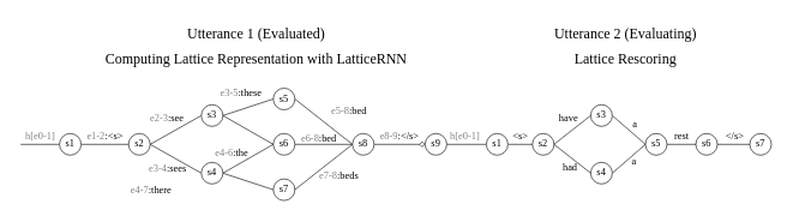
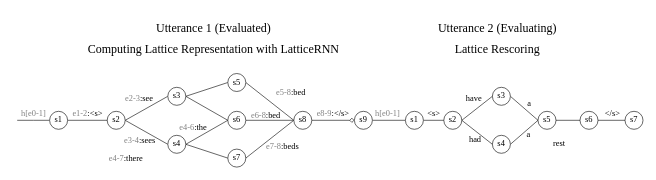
  <mxCell id="0" />
  <mxCell id="1" parent="0" />
  <mxCell id="2" style="rounded=0;orthogonalLoop=1;jettySize=auto;html=1;exitX=1;exitY=0.5;exitDx=0;exitDy=0;entryX=0;entryY=0.5;entryDx=0;entryDy=0;endArrow=none;endFill=0;fontColor=#000000;strokeColor=#000000;fontSize=14;fontFamily=Georgia;" parent="1" source="4" target="7" edge="1"><mxGeometry relative="1" as="geometry" /></mxCell>
  <mxCell id="3" style="rounded=0;orthogonalLoop=1;jettySize=auto;html=1;exitX=1;exitY=0.5;exitDx=0;exitDy=0;entryX=0;entryY=0.5;entryDx=0;entryDy=0;endArrow=none;endFill=0;fontFamily=Georgia;" parent="1" source="4" target="51" edge="1"><mxGeometry relative="1" as="geometry" /></mxCell>
  <mxCell id="4" value="s2" style="ellipse;whiteSpace=wrap;html=1;aspect=fixed;fontColor=#000000;strokeColor=#000000;fontSize=14;fontFamily=Georgia;" parent="1" vertex="1"><mxGeometry x="178" y="185" width="30" height="30" as="geometry" /></mxCell>
  <mxCell id="5" style="edgeStyle=none;rounded=0;orthogonalLoop=1;jettySize=auto;html=1;exitX=1;exitY=0.5;exitDx=0;exitDy=0;entryX=0;entryY=0.5;entryDx=0;entryDy=0;endArrow=none;endFill=0;fontColor=#000000;fontSize=14;fontFamily=Georgia;" parent="1" source="7" target="10" edge="1"><mxGeometry relative="1" as="geometry" /></mxCell>
  <mxCell id="6" style="edgeStyle=none;rounded=0;orthogonalLoop=1;jettySize=auto;html=1;exitX=1;exitY=0.5;exitDx=0;exitDy=0;entryX=0;entryY=0.5;entryDx=0;entryDy=0;endArrow=none;endFill=0;strokeColor=#000000;fontColor=#000000;fontSize=14;fontFamily=Georgia;" parent="1" source="7" target="12" edge="1"><mxGeometry relative="1" as="geometry" /></mxCell>
  <mxCell id="7" value="s3" style="ellipse;whiteSpace=wrap;html=1;aspect=fixed;fontColor=#000000;strokeColor=#000000;fontSize=14;fontFamily=Georgia;" parent="1" vertex="1"><mxGeometry x="279" y="145" width="30" height="30" as="geometry" /></mxCell>
  <mxCell id="8" style="edgeStyle=none;rounded=0;orthogonalLoop=1;jettySize=auto;html=1;exitX=1;exitY=0.5;exitDx=0;exitDy=0;entryX=0;entryY=0.5;entryDx=0;entryDy=0;endArrow=none;endFill=0;fontColor=#000000;fontSize=14;fontFamily=Georgia;" parent="1" source="51" target="14" edge="1"><mxGeometry relative="1" as="geometry"><mxPoint x="349" y="235" as="sourcePoint" /></mxGeometry></mxCell>
  <mxCell id="9" style="edgeStyle=none;rounded=0;orthogonalLoop=1;jettySize=auto;html=1;exitX=1;exitY=0.5;exitDx=0;exitDy=0;entryX=0;entryY=0.5;entryDx=0;entryDy=0;fontSize=14;endArrow=none;endFill=0;fontColor=#000000;fontFamily=Georgia;" parent="1" source="10" target="22" edge="1"><mxGeometry relative="1" as="geometry"><mxPoint x="659" y="170" as="targetPoint" /></mxGeometry></mxCell>
  <mxCell id="10" value="s5" style="ellipse;whiteSpace=wrap;html=1;aspect=fixed;fontColor=#000000;fontSize=14;fontFamily=Georgia;" parent="1" vertex="1"><mxGeometry x="379" y="122" width="30" height="30" as="geometry" /></mxCell>
  <mxCell id="11" style="edgeStyle=none;rounded=0;orthogonalLoop=1;jettySize=auto;html=1;exitX=1;exitY=0.5;exitDx=0;exitDy=0;entryX=0;entryY=0.5;entryDx=0;entryDy=0;fontSize=14;endArrow=none;endFill=0;fontColor=#000000;fontFamily=Georgia;" parent="1" source="12" target="22" edge="1"><mxGeometry relative="1" as="geometry" /></mxCell>
  <mxCell id="12" value="s6" style="ellipse;whiteSpace=wrap;html=1;aspect=fixed;fontColor=#000000;fontSize=14;fontFamily=Georgia;" parent="1" vertex="1"><mxGeometry x="379" y="185" width="30" height="30" as="geometry" /></mxCell>
  <mxCell id="13" style="edgeStyle=none;rounded=0;orthogonalLoop=1;jettySize=auto;html=1;exitX=1;exitY=0.5;exitDx=0;exitDy=0;entryX=0;entryY=0.5;entryDx=0;entryDy=0;fontSize=14;endArrow=none;endFill=0;fontColor=#000000;fontFamily=Georgia;" parent="1" source="14" target="22" edge="1"><mxGeometry relative="1" as="geometry" /></mxCell>
  <mxCell id="14" value="s7" style="ellipse;whiteSpace=wrap;html=1;aspect=fixed;fontColor=#000000;fontSize=14;fontFamily=Georgia;" parent="1" vertex="1"><mxGeometry x="379" y="248" width="30" height="30" as="geometry" /></mxCell>
  <mxCell id="15" value="&lt;font style=&quot;font-size: 14px&quot;&gt;&lt;span style=&quot;color: rgb(128, 128, 128);&quot;&gt;e2-3&lt;/span&gt;&lt;span style=&quot;&quot;&gt;:&lt;/span&gt;see&lt;/font&gt;" style="text;html=1;align=center;verticalAlign=middle;resizable=0;points=[];autosize=1;strokeColor=none;fillColor=none;fontColor=#000000;fontSize=14;fontFamily=Georgia;" parent="1" vertex="1"><mxGeometry x="196" y="155" width="70" height="20" as="geometry" /></mxCell>
- <mxCell id="16" value="&lt;span style=&quot;color: rgb(128, 128, 128);&quot;&gt;e3-5&lt;/span&gt;&lt;span style=&quot;&quot;&gt;:&lt;/span&gt;these" style="text;html=1;align=center;verticalAlign=middle;resizable=0;points=[];autosize=1;strokeColor=none;fillColor=none;fontSize=14;fontColor=#000000;fontFamily=Georgia;" parent="1" vertex="1"><mxGeometry x="289" y="120" width="90" height="20" as="geometry" /></mxCell>
  <mxCell id="17" style="edgeStyle=none;rounded=0;orthogonalLoop=1;jettySize=auto;html=1;exitX=1;exitY=0.5;exitDx=0;exitDy=0;entryX=0;entryY=0.5;entryDx=0;entryDy=0;fontSize=14;endArrow=none;endFill=0;fontColor=#000000;strokeColor=#000000;fontFamily=Georgia;" parent="1" source="19" target="4" edge="1"><mxGeometry relative="1" as="geometry" /></mxCell>
  <mxCell id="18" style="edgeStyle=orthogonalEdgeStyle;rounded=0;orthogonalLoop=1;jettySize=auto;html=1;exitX=0;exitY=0.5;exitDx=0;exitDy=0;fontFamily=Georgia;fontSize=14;fontColor=#808080;strokeColor=#000000;endArrow=none;endFill=0;" parent="1" source="19" edge="1"><mxGeometry relative="1" as="geometry"><mxPoint x="28" y="200" as="targetPoint" /></mxGeometry></mxCell>
  <mxCell id="19" value="&lt;font style=&quot;font-size: 14px;&quot;&gt;s1&lt;/font&gt;" style="ellipse;whiteSpace=wrap;html=1;aspect=fixed;fontColor=#000000;strokeColor=#000000;fontSize=14;fontFamily=Georgia;" parent="1" vertex="1"><mxGeometry x="82" y="185" width="30" height="30" as="geometry" /></mxCell>
  <mxCell id="20" value="&lt;font style=&quot;font-size: 14px&quot;&gt;&lt;span style=&quot;&quot;&gt;&lt;font color=&quot;#808080&quot;&gt;e1-2&lt;/font&gt;:&lt;/span&gt;&amp;lt;s&amp;gt;&lt;/font&gt;" style="text;html=1;align=center;verticalAlign=middle;resizable=0;points=[];autosize=1;strokeColor=none;fillColor=none;fontColor=#000000;fontSize=14;fontFamily=Georgia;" parent="1" vertex="1"><mxGeometry x="105" y="180" width="80" height="20" as="geometry" /></mxCell>
  <mxCell id="21" style="edgeStyle=none;rounded=0;orthogonalLoop=1;jettySize=auto;html=1;exitX=1;exitY=0.5;exitDx=0;exitDy=0;fontSize=14;endArrow=diamond;endFill=0;entryX=0;entryY=0.5;entryDx=0;entryDy=0;fontColor=#000000;fontFamily=Georgia;" parent="1" source="22" target="27" edge="1"><mxGeometry relative="1" as="geometry"><mxPoint x="759" y="220" as="targetPoint" /></mxGeometry></mxCell>
  <mxCell id="22" value="s8" style="ellipse;whiteSpace=wrap;html=1;aspect=fixed;fontColor=#000000;fontSize=14;fontFamily=Georgia;" parent="1" vertex="1"><mxGeometry x="489" y="185" width="30" height="30" as="geometry" /></mxCell>
  <mxCell id="23" value="&lt;span style=&quot;color: rgb(128, 128, 128);&quot;&gt;e7-8&lt;/span&gt;&lt;span style=&quot;&quot;&gt;:&lt;/span&gt;beds" style="text;html=1;align=center;verticalAlign=middle;resizable=0;points=[];autosize=1;strokeColor=none;fillColor=none;fontSize=14;fontColor=#000000;fontFamily=Georgia;" parent="1" vertex="1"><mxGeometry x="430" y="235" width="80" height="20" as="geometry" /></mxCell>
  <mxCell id="24" value="&lt;span style=&quot;color: rgb(128, 128, 128);&quot;&gt;e5-8&lt;/span&gt;&lt;span style=&quot;&quot;&gt;:b&lt;/span&gt;ed" style="text;html=1;align=center;verticalAlign=middle;resizable=0;points=[];autosize=1;strokeColor=none;fillColor=none;fontSize=14;fontColor=#000000;fontFamily=Georgia;" parent="1" vertex="1"><mxGeometry x="444" y="145" width="80" height="20" as="geometry" /></mxCell>
  <mxCell id="25" value="&lt;span style=&quot;color: rgb(128, 128, 128);&quot;&gt;e6-8&lt;/span&gt;&lt;span style=&quot;&quot;&gt;:b&lt;/span&gt;ed" style="text;html=1;align=center;verticalAlign=middle;resizable=0;points=[];autosize=1;strokeColor=none;fillColor=none;fontSize=14;fontColor=#000000;fontFamily=Georgia;" parent="1" vertex="1"><mxGeometry x="402" y="182" width="80" height="20" as="geometry" /></mxCell>
  <mxCell id="26" style="edgeStyle=orthogonalEdgeStyle;rounded=0;orthogonalLoop=1;jettySize=auto;html=1;exitX=1;exitY=0.5;exitDx=0;exitDy=0;fontFamily=Georgia;fontSize=14;fontColor=#808080;endArrow=none;endFill=0;strokeColor=#000000;entryX=0;entryY=0.5;entryDx=0;entryDy=0;" parent="1" source="27" target="45" edge="1"><mxGeometry relative="1" as="geometry"><mxPoint x="659" y="230" as="targetPoint" /></mxGeometry></mxCell>
  <mxCell id="27" value="s9" style="ellipse;whiteSpace=wrap;html=1;aspect=fixed;fontColor=#000000;fontSize=14;fontFamily=Georgia;" parent="1" vertex="1"><mxGeometry x="590" y="185" width="30" height="30" as="geometry" /></mxCell>
  <mxCell id="28" value="&lt;span style=&quot;color: rgb(128, 128, 128);&quot;&gt;e8-9&lt;/span&gt;&lt;span style=&quot;&quot;&gt;:&lt;/span&gt;&amp;lt;/s&amp;gt;" style="text;html=1;align=center;verticalAlign=middle;resizable=0;points=[];autosize=1;strokeColor=none;fillColor=none;fontSize=14;fontColor=#000000;fontFamily=Georgia;" parent="1" vertex="1"><mxGeometry x="514" y="180" width="80" height="20" as="geometry" /></mxCell>
  <mxCell id="29" value="s7" style="ellipse;whiteSpace=wrap;html=1;aspect=fixed;fontSize=14;fontColor=#000000;fontFamily=Georgia;" parent="1" vertex="1"><mxGeometry x="1041" y="185" width="30" height="30" as="geometry" /></mxCell>
  <mxCell id="30" value="&lt;font color=&quot;#000000&quot; style=&quot;font-size: 20px&quot;&gt;&lt;font style=&quot;font-size: 20px&quot;&gt;Utterance 1&amp;nbsp;(Evaluated)&lt;br&gt;Computing Lattice Representation with LatticeRNN&lt;/font&gt;&lt;br&gt;&lt;/font&gt;" style="text;html=1;align=center;verticalAlign=middle;resizable=0;points=[];autosize=1;strokeColor=none;fillColor=none;fontSize=30;fontFamily=Georgia;fontColor=#FF0000;" parent="1" vertex="1"><mxGeometry x="120" y="20" width="470" height="80" as="geometry" /></mxCell>
- <mxCell id="31" value="&lt;font color=&quot;#000000&quot; style=&quot;font-size: 20px&quot;&gt;&lt;font style=&quot;font-size: 20px&quot;&gt;Utterance 2&amp;nbsp;(Evaluating)&lt;br&gt;Lattice Rescoring&lt;/font&gt;&lt;br&gt;&lt;/font&gt;" style="text;html=1;align=center;verticalAlign=middle;resizable=0;points=[];autosize=1;strokeColor=none;fillColor=none;fontSize=30;fontFamily=Georgia;fontColor=#FF0000;" parent="1" vertex="1"><mxGeometry x="753" y="20" width="230" height="80" as="geometry" /></mxCell>
+ <mxCell id="31" value="&lt;font color=&quot;#000000&quot; style=&quot;font-size: 20px&quot;&gt;&lt;font style=&quot;font-size: 20px&quot;&gt;Utterance 2&amp;nbsp;(Evaluating)&lt;br&gt;Lattice Rescoring&lt;/font&gt;&lt;br&gt;&lt;/font&gt;" style="text;html=1;align=center;verticalAlign=middle;resizable=0;points=[];autosize=1;strokeColor=none;fillColor=none;fontSize=30;fontFamily=Georgia;fontColor=#FF0000;" parent="1" vertex="1"><mxGeometry x="713" y="20" width="230" height="80" as="geometry" /></mxCell>
  <mxCell id="32" style="edgeStyle=none;rounded=0;orthogonalLoop=1;jettySize=auto;html=1;exitX=1;exitY=0.5;exitDx=0;exitDy=0;entryX=0;entryY=0.5;entryDx=0;entryDy=0;endArrow=none;endFill=0;fontFamily=Georgia;" parent="1" source="33" target="29" edge="1"><mxGeometry relative="1" as="geometry" /></mxCell>
  <mxCell id="33" value="s6" style="ellipse;whiteSpace=wrap;html=1;aspect=fixed;fontSize=14;fontColor=#000000;fontFamily=Georgia;" parent="1" vertex="1"><mxGeometry x="966" y="185" width="30" height="30" as="geometry" /></mxCell>
  <mxCell id="34" style="edgeStyle=none;rounded=0;orthogonalLoop=1;jettySize=auto;html=1;exitX=1;exitY=0.5;exitDx=0;exitDy=0;entryX=0;entryY=0.5;entryDx=0;entryDy=0;fontSize=14;endArrow=none;endFill=0;fontColor=#000000;fontFamily=Georgia;" parent="1" source="35" target="33" edge="1"><mxGeometry relative="1" as="geometry" /></mxCell>
  <mxCell id="35" value="s5" style="ellipse;whiteSpace=wrap;html=1;aspect=fixed;fontSize=14;fontColor=#000000;fontFamily=Georgia;" parent="1" vertex="1"><mxGeometry x="896" y="185" width="30" height="30" as="geometry" /></mxCell>
  <mxCell id="36" value="&lt;font&gt;a&lt;/font&gt;" style="text;html=1;align=center;verticalAlign=middle;resizable=0;points=[];autosize=1;strokeColor=none;fillColor=none;fontSize=14;fontColor=#000000;fontFamily=Georgia;" parent="1" vertex="1"><mxGeometry x="871" y="162" width="20" height="20" as="geometry" /></mxCell>
  <mxCell id="37" style="edgeStyle=none;rounded=0;orthogonalLoop=1;jettySize=auto;html=1;exitX=1;exitY=0.5;exitDx=0;exitDy=0;entryX=0;entryY=0.5;entryDx=0;entryDy=0;fontFamily=Georgia;fontSize=14;endArrow=none;endFill=0;fontColor=#000000;" parent="1" source="38" target="35" edge="1"><mxGeometry relative="1" as="geometry" /></mxCell>
  <mxCell id="38" value="s4" style="ellipse;whiteSpace=wrap;html=1;aspect=fixed;fontSize=14;fontColor=#000000;fontFamily=Georgia;" parent="1" vertex="1"><mxGeometry x="820" y="225" width="30" height="30" as="geometry" /></mxCell>
  <mxCell id="39" value="&lt;font&gt;have&lt;/font&gt;" style="text;html=1;align=center;verticalAlign=middle;resizable=0;points=[];autosize=1;strokeColor=none;fillColor=none;fontSize=14;fontColor=#000000;fontFamily=Georgia;" parent="1" vertex="1"><mxGeometry x="764" y="155" width="50" height="20" as="geometry" /></mxCell>
  <mxCell id="40" style="edgeStyle=none;rounded=0;orthogonalLoop=1;jettySize=auto;html=1;exitX=1;exitY=0.5;exitDx=0;exitDy=0;entryX=0;entryY=0.5;entryDx=0;entryDy=0;endArrow=none;endFill=0;fontSize=14;fontColor=#000000;fontFamily=Georgia;" parent="1" source="41" target="35" edge="1"><mxGeometry relative="1" as="geometry" /></mxCell>
  <mxCell id="41" value="s3" style="ellipse;whiteSpace=wrap;html=1;aspect=fixed;fontSize=14;fontColor=#000000;fontFamily=Georgia;" parent="1" vertex="1"><mxGeometry x="820" y="145" width="30" height="30" as="geometry" /></mxCell>
  <mxCell id="42" style="edgeStyle=none;rounded=0;orthogonalLoop=1;jettySize=auto;html=1;exitX=1;exitY=0.5;exitDx=0;exitDy=0;entryX=0;entryY=0.5;entryDx=0;entryDy=0;fontSize=14;endArrow=none;endFill=0;fontColor=#000000;fontFamily=Georgia;" parent="1" source="43" target="41" edge="1"><mxGeometry relative="1" as="geometry" /></mxCell>
  <mxCell id="43" value="s2" style="ellipse;whiteSpace=wrap;html=1;aspect=fixed;fontSize=14;fontColor=#000000;fontFamily=Georgia;" parent="1" vertex="1"><mxGeometry x="739" y="185" width="30" height="30" as="geometry" /></mxCell>
  <mxCell id="44" style="edgeStyle=none;rounded=0;orthogonalLoop=1;jettySize=auto;html=1;exitX=1;exitY=0.5;exitDx=0;exitDy=0;entryX=0;entryY=0.5;entryDx=0;entryDy=0;fontFamily=Georgia;fontSize=14;endArrow=none;endFill=0;fontColor=#000000;" parent="1" source="45" target="43" edge="1"><mxGeometry relative="1" as="geometry" /></mxCell>
  <mxCell id="45" value="s1" style="ellipse;whiteSpace=wrap;html=1;aspect=fixed;fontSize=14;fontColor=#000000;fontFamily=Georgia;" parent="1" vertex="1"><mxGeometry x="675" y="185" width="30" height="30" as="geometry" /></mxCell>
  <mxCell id="46" value="&lt;font style=&quot;font-size: 14px&quot;&gt;&amp;lt;s&amp;gt;&lt;/font&gt;" style="text;html=1;align=center;verticalAlign=middle;resizable=0;points=[];autosize=1;strokeColor=none;fillColor=none;fontSize=14;fontColor=#000000;fontFamily=Georgia;" parent="1" vertex="1"><mxGeometry x="702" y="180" width="40" height="20" as="geometry" /></mxCell>
  <mxCell id="47" value="&lt;span style=&quot;&quot;&gt;h[e0-1]&lt;/span&gt;" style="text;html=1;align=center;verticalAlign=middle;resizable=0;points=[];autosize=1;strokeColor=none;fillColor=none;fontSize=14;fontFamily=Georgia;fontColor=#808080;" parent="1" vertex="1"><mxGeometry x="20" y="180" width="70" height="20" as="geometry" /></mxCell>
  <mxCell id="48" value="&lt;font&gt;h[e0-1]&lt;/font&gt;" style="text;html=1;align=center;verticalAlign=middle;resizable=0;points=[];autosize=1;strokeColor=none;fillColor=none;fontSize=14;fontFamily=Georgia;fontColor=#808080;" parent="1" vertex="1"><mxGeometry x="610" y="180" width="70" height="20" as="geometry" /></mxCell>
  <mxCell id="49" value="" style="endArrow=none;html=1;rounded=0;fontFamily=Georgia;fontSize=14;fontColor=#808080;strokeColor=#000000;exitX=0;exitY=0.5;exitDx=0;exitDy=0;entryX=1;entryY=0.5;entryDx=0;entryDy=0;" parent="1" source="38" target="43" edge="1"><mxGeometry width="50" height="50" relative="1" as="geometry"><mxPoint x="959" y="245" as="sourcePoint" /><mxPoint x="879" y="300" as="targetPoint" /></mxGeometry></mxCell>
  <mxCell id="50" style="edgeStyle=none;rounded=0;orthogonalLoop=1;jettySize=auto;html=1;exitX=1;exitY=0.5;exitDx=0;exitDy=0;entryX=0;entryY=0.5;entryDx=0;entryDy=0;endArrow=none;endFill=0;fontFamily=Georgia;" parent="1" source="51" target="12" edge="1"><mxGeometry relative="1" as="geometry" /></mxCell>
  <mxCell id="51" value="s4" style="ellipse;whiteSpace=wrap;html=1;aspect=fixed;fontColor=#000000;strokeColor=#000000;fontSize=14;fontFamily=Georgia;" parent="1" vertex="1"><mxGeometry x="279" y="225" width="30" height="30" as="geometry" /></mxCell>
  <mxCell id="52" value="&lt;font style=&quot;font-size: 14px&quot;&gt;&lt;span style=&quot;color: rgb(128, 128, 128);&quot;&gt;e3-4&lt;/span&gt;&lt;span style=&quot;&quot;&gt;:&lt;/span&gt;sees&lt;/font&gt;" style="text;html=1;align=center;verticalAlign=middle;resizable=0;points=[];autosize=1;strokeColor=none;fillColor=none;fontColor=#000000;fontSize=14;fontFamily=Georgia;" parent="1" vertex="1"><mxGeometry x="192" y="225" width="80" height="20" as="geometry" /></mxCell>
  <mxCell id="53" value="&lt;span style=&quot;color: rgb(128, 128, 128);&quot;&gt;e4-6&lt;/span&gt;&lt;span style=&quot;&quot;&gt;:&lt;/span&gt;the" style="text;html=1;align=center;verticalAlign=middle;resizable=0;points=[];autosize=1;strokeColor=none;fillColor=none;fontSize=14;fontColor=#000000;fontFamily=Georgia;" parent="1" vertex="1"><mxGeometry x="286" y="202" width="70" height="20" as="geometry" /></mxCell>
  <mxCell id="54" value="&lt;span style=&quot;color: rgb(128, 128, 128);&quot;&gt;e4-7&lt;/span&gt;&lt;span style=&quot;&quot;&gt;:&lt;/span&gt;there" style="text;html=1;align=center;verticalAlign=middle;resizable=0;points=[];autosize=1;strokeColor=none;fillColor=none;fontSize=14;fontColor=#000000;fontFamily=Georgia;" parent="1" vertex="1"><mxGeometry x="164" y="255" width="90" height="20" as="geometry" /></mxCell>
  <mxCell id="55" value="&lt;font&gt;had&lt;/font&gt;" style="text;html=1;align=center;verticalAlign=middle;resizable=0;points=[];autosize=1;strokeColor=none;fillColor=none;fontSize=14;fontColor=#000000;fontFamily=Georgia;" parent="1" vertex="1"><mxGeometry x="771" y="222" width="40" height="20" as="geometry" /></mxCell>
  <mxCell id="56" value="&lt;font&gt;a&lt;/font&gt;" style="text;html=1;align=center;verticalAlign=middle;resizable=0;points=[];autosize=1;strokeColor=none;fillColor=none;fontSize=14;fontColor=#000000;fontFamily=Georgia;" parent="1" vertex="1"><mxGeometry x="870" y="215" width="20" height="20" as="geometry" /></mxCell>
- <mxCell id="57" value="&lt;font&gt;rest&lt;/font&gt;" style="text;html=1;align=center;verticalAlign=middle;resizable=0;points=[];autosize=1;strokeColor=none;fillColor=none;fontSize=14;fontColor=#000000;fontFamily=Georgia;" parent="1" vertex="1"><mxGeometry x="926" y="180" width="40" height="20" as="geometry" /></mxCell>
+ <mxCell id="57" value="&lt;font&gt;rest&lt;/font&gt;" style="text;html=1;align=center;verticalAlign=middle;resizable=0;points=[];autosize=1;strokeColor=none;fillColor=none;fontSize=14;fontColor=#000000;fontFamily=Georgia;" parent="1" vertex="1"><mxGeometry x="911" y="230" width="40" height="20" as="geometry" /></mxCell>
  <mxCell id="58" value="&lt;font&gt;&amp;lt;/s&amp;gt;&lt;/font&gt;" style="text;html=1;align=center;verticalAlign=middle;resizable=0;points=[];autosize=1;strokeColor=none;fillColor=none;fontSize=14;fontColor=#000000;fontFamily=Georgia;" parent="1" vertex="1"><mxGeometry x="995" y="179" width="50" height="20" as="geometry" /></mxCell>
